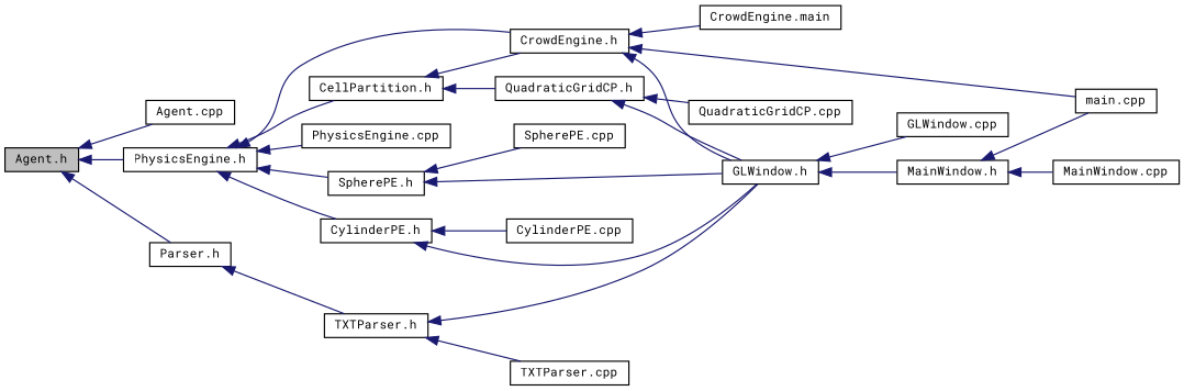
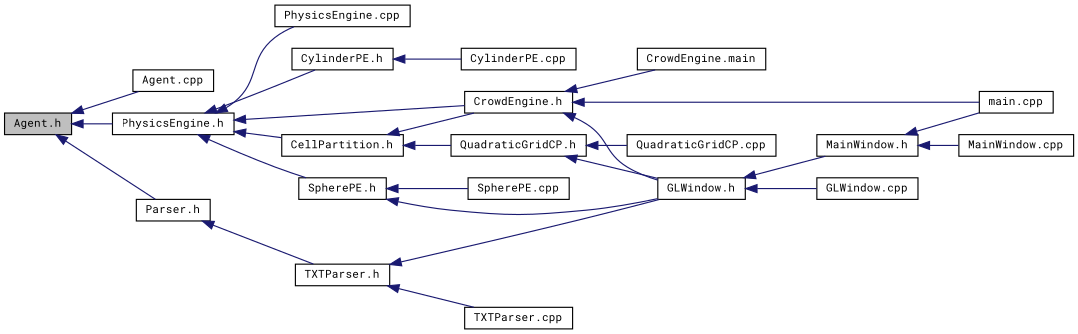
  digraph {
    fontname="Roboto Mono"
    rankdir=LR
    node [color=black fillcolor=white fontname="Roboto Mono" fontsize=10 shape=record style=filled]
    edge [color=midnightblue dir=back fontname="Roboto Mono" fontsize=10 labelfontname=FreeSans labelfontsize=10 style=solid]
    n1 [fillcolor=grey75 fontcolor=black height=0.2 label="Agent.h" width=0.4]
    n2 [height=0.2 label="Agent.cpp" width=0.4]
    n3 [height=0.2 label="PhysicsEngine.h" width=0.4]
    n4 [height=0.2 label="Parser.h" width=0.4]
    n5 [height=0.2 label="CellPartition.h" width=0.4]
    n6 [height=0.2 label="CrowdEngine.h" width=0.4]
    n7 [height=0.2 label="QuadraticGridCP.h" width=0.4]
    n8 [height=0.2 label="PhysicsEngine.cpp" width=0.4]
    n9 [height=0.2 label="CylinderPE.h" width=0.4]
    n10 [height=0.2 label="SpherePE.h" width=0.4]
    n11 [height=0.2 label="TXTParser.h" width=0.4]
    n12 [height=0.2 label="CrowdEngine.main" width=0.4]
    n13 [height=0.2 label="main.cpp" width=0.4]
    n14 [height=0.2 label="GLWindow.h" width=0.4]
    n15 [height=0.2 label="QuadraticGridCP.cpp" width=0.4]
    n16 [height=0.2 label="GLWindow.cpp" width=0.4]
    n17 [height=0.2 label="MainWindow.h" width=0.4]
    n18 [height=0.2 label="MainWindow.cpp" width=0.4]
    n19 [height=0.2 label="CylinderPE.cpp" width=0.4]
    n20 [height=0.2 label="SpherePE.cpp" width=0.4]
    n21 [height=0.2 label="TXTParser.cpp" width=0.4]
    n1 -> n2
    n1 -> n3
    n1 -> n4
    n3 -> n5
    n3 -> n6
    n3 -> n8
    n3 -> n9
    n3 -> n10
    n4 -> n11
    n5 -> n6
    n5 -> n7
    n6 -> n12
    n6 -> n13
    n6 -> n14
    n7 -> n14
    n7 -> n15
-   n9 -> n14
    n9 -> n19
    n10 -> n14
    n10 -> n20
    n11 -> n14
    n11 -> n21
    n14 -> n16
    n14 -> n17
    n17 -> n13
    n17 -> n18
  }
